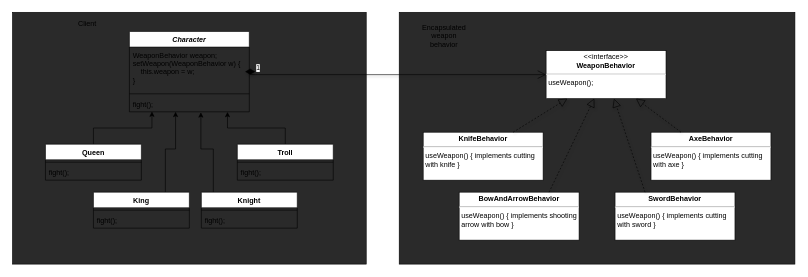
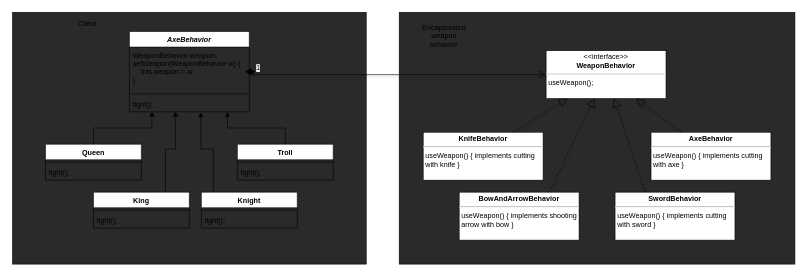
  <mxCell id="0" />
  <mxCell id="1" parent="0" />
  <mxCell id="2" value="" style="rounded=0;whiteSpace=wrap;html=1;fillColor=#2A2A2A;" vertex="1" parent="1"><mxGeometry x="665" y="20" width="660" height="420" as="geometry" /></mxCell>
  <mxCell id="3" value="" style="rounded=0;whiteSpace=wrap;html=1;fillColor=#2A2A2A;" vertex="1" parent="1"><mxGeometry x="20" y="20" width="590" height="420" as="geometry" /></mxCell>
- <mxCell id="4" value="Character" style="swimlane;fontStyle=3;align=center;verticalAlign=top;childLayout=stackLayout;horizontal=1;startSize=26;horizontalStack=0;resizeParent=1;resizeParentMax=0;resizeLast=0;collapsible=1;marginBottom=0;" vertex="1" parent="1"><mxGeometry x="215" y="52" width="200" height="134" as="geometry" /></mxCell>
+ <mxCell id="4" value="AxeBehavior" style="swimlane;fontStyle=3;align=center;verticalAlign=top;childLayout=stackLayout;horizontal=1;startSize=26;horizontalStack=0;resizeParent=1;resizeParentMax=0;resizeLast=0;collapsible=1;marginBottom=0;" vertex="1" parent="1"><mxGeometry x="215" y="52" width="200" height="134" as="geometry" /></mxCell>
  <mxCell id="5" value="WeaponBehavior weapon;&#10;setWeapon(WeaponBehavior w) {&#10;    this.weapon = w;&#10;}" style="text;strokeColor=none;fillColor=none;align=left;verticalAlign=top;spacingLeft=4;spacingRight=4;overflow=hidden;rotatable=0;points=[[0,0.5],[1,0.5]];portConstraint=eastwest;" vertex="1" parent="4"><mxGeometry y="26" width="200" height="74" as="geometry" /></mxCell>
  <mxCell id="6" value="" style="line;strokeWidth=1;fillColor=none;align=left;verticalAlign=middle;spacingTop=-1;spacingLeft=3;spacingRight=3;rotatable=0;labelPosition=right;points=[];portConstraint=eastwest;" vertex="1" parent="4"><mxGeometry y="100" width="200" height="8" as="geometry" /></mxCell>
  <mxCell id="7" value="fight();" style="text;strokeColor=none;fillColor=none;align=left;verticalAlign=top;spacingLeft=4;spacingRight=4;overflow=hidden;rotatable=0;points=[[0,0.5],[1,0.5]];portConstraint=eastwest;" vertex="1" parent="4"><mxGeometry y="108" width="200" height="26" as="geometry" /></mxCell>
  <mxCell id="8" style="edgeStyle=orthogonalEdgeStyle;rounded=0;orthogonalLoop=1;jettySize=auto;html=1;entryX=0.188;entryY=0.985;entryDx=0;entryDy=0;entryPerimeter=0;" edge="1" parent="1" source="9" target="7"><mxGeometry relative="1" as="geometry" /></mxCell>
  <mxCell id="9" value="Queen" style="swimlane;fontStyle=1;align=center;verticalAlign=top;childLayout=stackLayout;horizontal=1;startSize=26;horizontalStack=0;resizeParent=1;resizeParentMax=0;resizeLast=0;collapsible=1;marginBottom=0;" vertex="1" parent="1"><mxGeometry x="75" y="240" width="160" height="60" as="geometry" /></mxCell>
  <mxCell id="10" value="" style="line;strokeWidth=1;fillColor=none;align=left;verticalAlign=middle;spacingTop=-1;spacingLeft=3;spacingRight=3;rotatable=0;labelPosition=right;points=[];portConstraint=eastwest;" vertex="1" parent="9"><mxGeometry y="26" width="160" height="8" as="geometry" /></mxCell>
  <mxCell id="11" value="fight();" style="text;strokeColor=none;fillColor=none;align=left;verticalAlign=top;spacingLeft=4;spacingRight=4;overflow=hidden;rotatable=0;points=[[0,0.5],[1,0.5]];portConstraint=eastwest;" vertex="1" parent="9"><mxGeometry y="34" width="160" height="26" as="geometry" /></mxCell>
  <mxCell id="12" style="edgeStyle=orthogonalEdgeStyle;rounded=0;orthogonalLoop=1;jettySize=auto;html=1;entryX=0.596;entryY=1.039;entryDx=0;entryDy=0;entryPerimeter=0;" edge="1" parent="1" source="13" target="7"><mxGeometry relative="1" as="geometry"><Array as="points"><mxPoint x="355" y="248" /><mxPoint x="334" y="248" /><mxPoint x="334" y="187" /></Array></mxGeometry></mxCell>
  <mxCell id="13" value="Knight" style="swimlane;fontStyle=1;align=center;verticalAlign=top;childLayout=stackLayout;horizontal=1;startSize=26;horizontalStack=0;resizeParent=1;resizeParentMax=0;resizeLast=0;collapsible=1;marginBottom=0;" vertex="1" parent="1"><mxGeometry x="335" y="320" width="160" height="60" as="geometry" /></mxCell>
  <mxCell id="14" value="" style="line;strokeWidth=1;fillColor=none;align=left;verticalAlign=middle;spacingTop=-1;spacingLeft=3;spacingRight=3;rotatable=0;labelPosition=right;points=[];portConstraint=eastwest;" vertex="1" parent="13"><mxGeometry y="26" width="160" height="8" as="geometry" /></mxCell>
  <mxCell id="15" value="fight();" style="text;strokeColor=none;fillColor=none;align=left;verticalAlign=top;spacingLeft=4;spacingRight=4;overflow=hidden;rotatable=0;points=[[0,0.5],[1,0.5]];portConstraint=eastwest;" vertex="1" parent="13"><mxGeometry y="34" width="160" height="26" as="geometry" /></mxCell>
  <mxCell id="16" style="edgeStyle=orthogonalEdgeStyle;rounded=0;orthogonalLoop=1;jettySize=auto;html=1;entryX=0.818;entryY=1.012;entryDx=0;entryDy=0;entryPerimeter=0;" edge="1" parent="1" source="17" target="7"><mxGeometry relative="1" as="geometry" /></mxCell>
  <mxCell id="17" value="Troll" style="swimlane;fontStyle=1;align=center;verticalAlign=top;childLayout=stackLayout;horizontal=1;startSize=26;horizontalStack=0;resizeParent=1;resizeParentMax=0;resizeLast=0;collapsible=1;marginBottom=0;" vertex="1" parent="1"><mxGeometry x="395" y="240" width="160" height="60" as="geometry" /></mxCell>
  <mxCell id="18" value="" style="line;strokeWidth=1;fillColor=none;align=left;verticalAlign=middle;spacingTop=-1;spacingLeft=3;spacingRight=3;rotatable=0;labelPosition=right;points=[];portConstraint=eastwest;" vertex="1" parent="17"><mxGeometry y="26" width="160" height="8" as="geometry" /></mxCell>
  <mxCell id="19" value="fight();" style="text;strokeColor=none;fillColor=none;align=left;verticalAlign=top;spacingLeft=4;spacingRight=4;overflow=hidden;rotatable=0;points=[[0,0.5],[1,0.5]];portConstraint=eastwest;" vertex="1" parent="17"><mxGeometry y="34" width="160" height="26" as="geometry" /></mxCell>
  <mxCell id="20" style="edgeStyle=orthogonalEdgeStyle;rounded=0;orthogonalLoop=1;jettySize=auto;html=1;exitX=0.75;exitY=0;exitDx=0;exitDy=0;" edge="1" parent="1" source="21"><mxGeometry relative="1" as="geometry"><mxPoint x="292" y="186" as="targetPoint" /><Array as="points"><mxPoint x="275" y="248" /><mxPoint x="292" y="248" /></Array></mxGeometry></mxCell>
  <mxCell id="21" value="King" style="swimlane;fontStyle=1;align=center;verticalAlign=top;childLayout=stackLayout;horizontal=1;startSize=26;horizontalStack=0;resizeParent=1;resizeParentMax=0;resizeLast=0;collapsible=1;marginBottom=0;" vertex="1" parent="1"><mxGeometry x="155" y="320" width="160" height="60" as="geometry" /></mxCell>
  <mxCell id="22" value="" style="line;strokeWidth=1;fillColor=none;align=left;verticalAlign=middle;spacingTop=-1;spacingLeft=3;spacingRight=3;rotatable=0;labelPosition=right;points=[];portConstraint=eastwest;" vertex="1" parent="21"><mxGeometry y="26" width="160" height="8" as="geometry" /></mxCell>
  <mxCell id="23" value="fight();" style="text;strokeColor=none;fillColor=none;align=left;verticalAlign=top;spacingLeft=4;spacingRight=4;overflow=hidden;rotatable=0;points=[[0,0.5],[1,0.5]];portConstraint=eastwest;" vertex="1" parent="21"><mxGeometry y="34" width="160" height="26" as="geometry" /></mxCell>
  <mxCell id="24" value="&lt;p style=&quot;margin: 0px ; margin-top: 4px ; text-align: center&quot;&gt;&amp;lt;&amp;lt;interface&amp;gt;&amp;gt;&lt;br&gt;&lt;b&gt;WeaponBehavior&lt;/b&gt;&lt;/p&gt;&lt;hr&gt;&lt;p style=&quot;margin: 0px ; margin-top: 4px ; margin-left: 4px ; text-align: left&quot;&gt;useWeapon();&lt;/p&gt;" style="shape=rect;html=1;overflow=fill;whiteSpace=wrap;" vertex="1" parent="1"><mxGeometry x="910" y="84" width="200" height="80" as="geometry" /></mxCell>
  <mxCell id="25" value="&lt;p style=&quot;margin: 0px ; margin-top: 4px ; text-align: center&quot;&gt;&lt;b&gt;KnifeBehavior&lt;/b&gt;&lt;/p&gt;&lt;hr&gt;&lt;p style=&quot;margin: 0px ; margin-top: 4px ; margin-left: 4px ; text-align: left&quot;&gt;useWeapon() { implements cutting with knife }&lt;/p&gt;" style="shape=rect;html=1;overflow=fill;whiteSpace=wrap;" vertex="1" parent="1"><mxGeometry x="705" y="220" width="200" height="80" as="geometry" /></mxCell>
  <mxCell id="26" value="&lt;p style=&quot;margin: 0px ; margin-top: 4px ; text-align: center&quot;&gt;&lt;b&gt;BowAndArrowBehavior&lt;/b&gt;&lt;/p&gt;&lt;hr&gt;&lt;p style=&quot;margin: 0px ; margin-top: 4px ; margin-left: 4px ; text-align: left&quot;&gt;useWeapon() { implements shooting arrow with bow }&lt;/p&gt;" style="shape=rect;html=1;overflow=fill;whiteSpace=wrap;" vertex="1" parent="1"><mxGeometry x="765" y="320" width="200" height="80" as="geometry" /></mxCell>
  <mxCell id="27" value="&lt;p style=&quot;margin: 0px ; margin-top: 4px ; text-align: center&quot;&gt;&lt;b&gt;AxeBehavior&lt;/b&gt;&lt;/p&gt;&lt;hr&gt;&lt;p style=&quot;margin: 0px ; margin-top: 4px ; margin-left: 4px ; text-align: left&quot;&gt;useWeapon() { implements cutting with axe }&lt;/p&gt;" style="shape=rect;html=1;overflow=fill;whiteSpace=wrap;" vertex="1" parent="1"><mxGeometry x="1085" y="220" width="200" height="80" as="geometry" /></mxCell>
  <mxCell id="28" value="&lt;p style=&quot;margin: 0px ; margin-top: 4px ; text-align: center&quot;&gt;&lt;b&gt;SwordBehavior&lt;/b&gt;&lt;/p&gt;&lt;hr&gt;&lt;p style=&quot;margin: 0px ; margin-top: 4px ; margin-left: 4px ; text-align: left&quot;&gt;useWeapon() { implements cutting with sword }&lt;/p&gt;" style="shape=rect;html=1;overflow=fill;whiteSpace=wrap;" vertex="1" parent="1"><mxGeometry x="1025" y="320" width="200" height="80" as="geometry" /></mxCell>
  <mxCell id="29" value="" style="endArrow=block;dashed=1;endFill=0;endSize=12;html=1;shadow=1;exitX=0.75;exitY=0;exitDx=0;exitDy=0;" edge="1" parent="1" source="25" target="24"><mxGeometry width="160" relative="1" as="geometry"><mxPoint x="715" y="110" as="sourcePoint" /><mxPoint x="875" y="110" as="targetPoint" /></mxGeometry></mxCell>
  <mxCell id="30" value="" style="endArrow=block;dashed=1;endFill=0;endSize=12;html=1;shadow=1;exitX=0.25;exitY=0;exitDx=0;exitDy=0;entryX=0.75;entryY=1;entryDx=0;entryDy=0;" edge="1" parent="1" source="27" target="24"><mxGeometry width="160" relative="1" as="geometry"><mxPoint x="1105" y="220" as="sourcePoint" /><mxPoint x="1166.111" y="170" as="targetPoint" /></mxGeometry></mxCell>
  <mxCell id="31" value="" style="endArrow=block;dashed=1;endFill=0;endSize=12;html=1;shadow=1;exitX=0.75;exitY=0;exitDx=0;exitDy=0;entryX=0.402;entryY=0.997;entryDx=0;entryDy=0;entryPerimeter=0;" edge="1" parent="1" source="26" target="24"><mxGeometry width="160" relative="1" as="geometry"><mxPoint x="905" y="240" as="sourcePoint" /><mxPoint x="966.111" y="190" as="targetPoint" /></mxGeometry></mxCell>
  <mxCell id="32" value="" style="endArrow=block;dashed=1;endFill=0;endSize=12;html=1;shadow=1;exitX=0.25;exitY=0;exitDx=0;exitDy=0;" edge="1" parent="1" source="28" target="24"><mxGeometry width="160" relative="1" as="geometry"><mxPoint x="915" y="250" as="sourcePoint" /><mxPoint x="976.111" y="200" as="targetPoint" /></mxGeometry></mxCell>
  <mxCell id="33" value="1" style="endArrow=open;html=1;endSize=12;startArrow=diamondThin;startSize=14;startFill=1;edgeStyle=orthogonalEdgeStyle;align=left;verticalAlign=bottom;shadow=1;entryX=0;entryY=0.5;entryDx=0;entryDy=0;" edge="1" parent="1" target="24"><mxGeometry x="-1" y="3" relative="1" as="geometry"><mxPoint x="425" y="119" as="sourcePoint" /><mxPoint x="615" y="170" as="targetPoint" /><Array as="points"><mxPoint x="415" y="119" /></Array></mxGeometry></mxCell>
  <mxCell id="34" value="Client" style="text;html=1;strokeColor=none;fillColor=none;align=center;verticalAlign=middle;whiteSpace=wrap;rounded=0;" vertex="1" parent="1"><mxGeometry x="125" y="30" width="40" height="20" as="geometry" /></mxCell>
  <mxCell id="35" value="Encapsulated weapon behavior" style="text;html=1;strokeColor=none;fillColor=none;align=center;verticalAlign=middle;whiteSpace=wrap;rounded=0;" vertex="1" parent="1"><mxGeometry x="700" y="30" width="80" height="60" as="geometry" /></mxCell>
